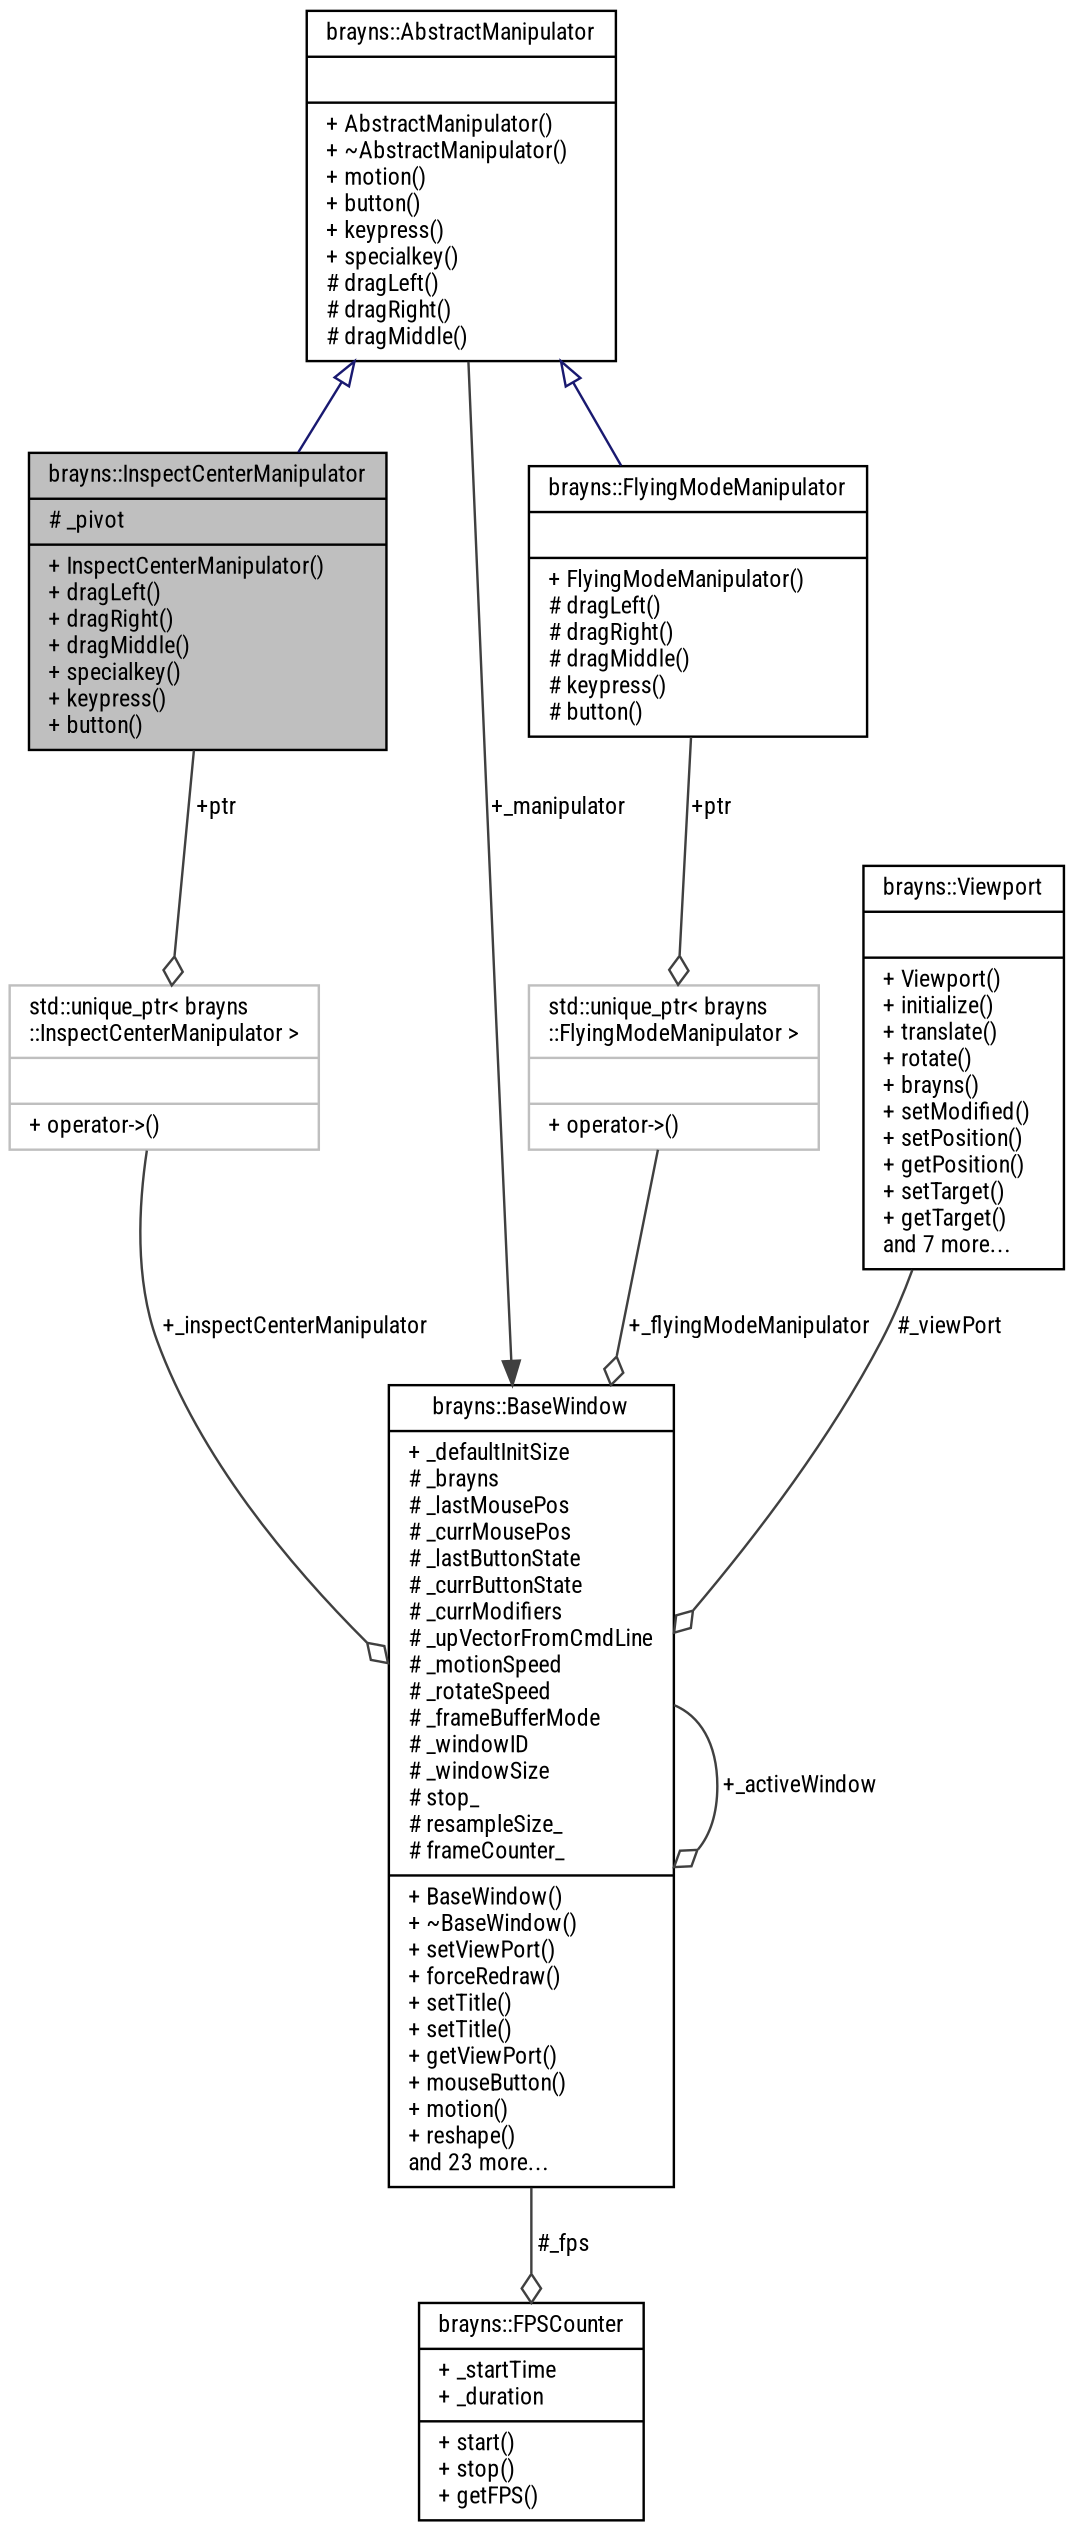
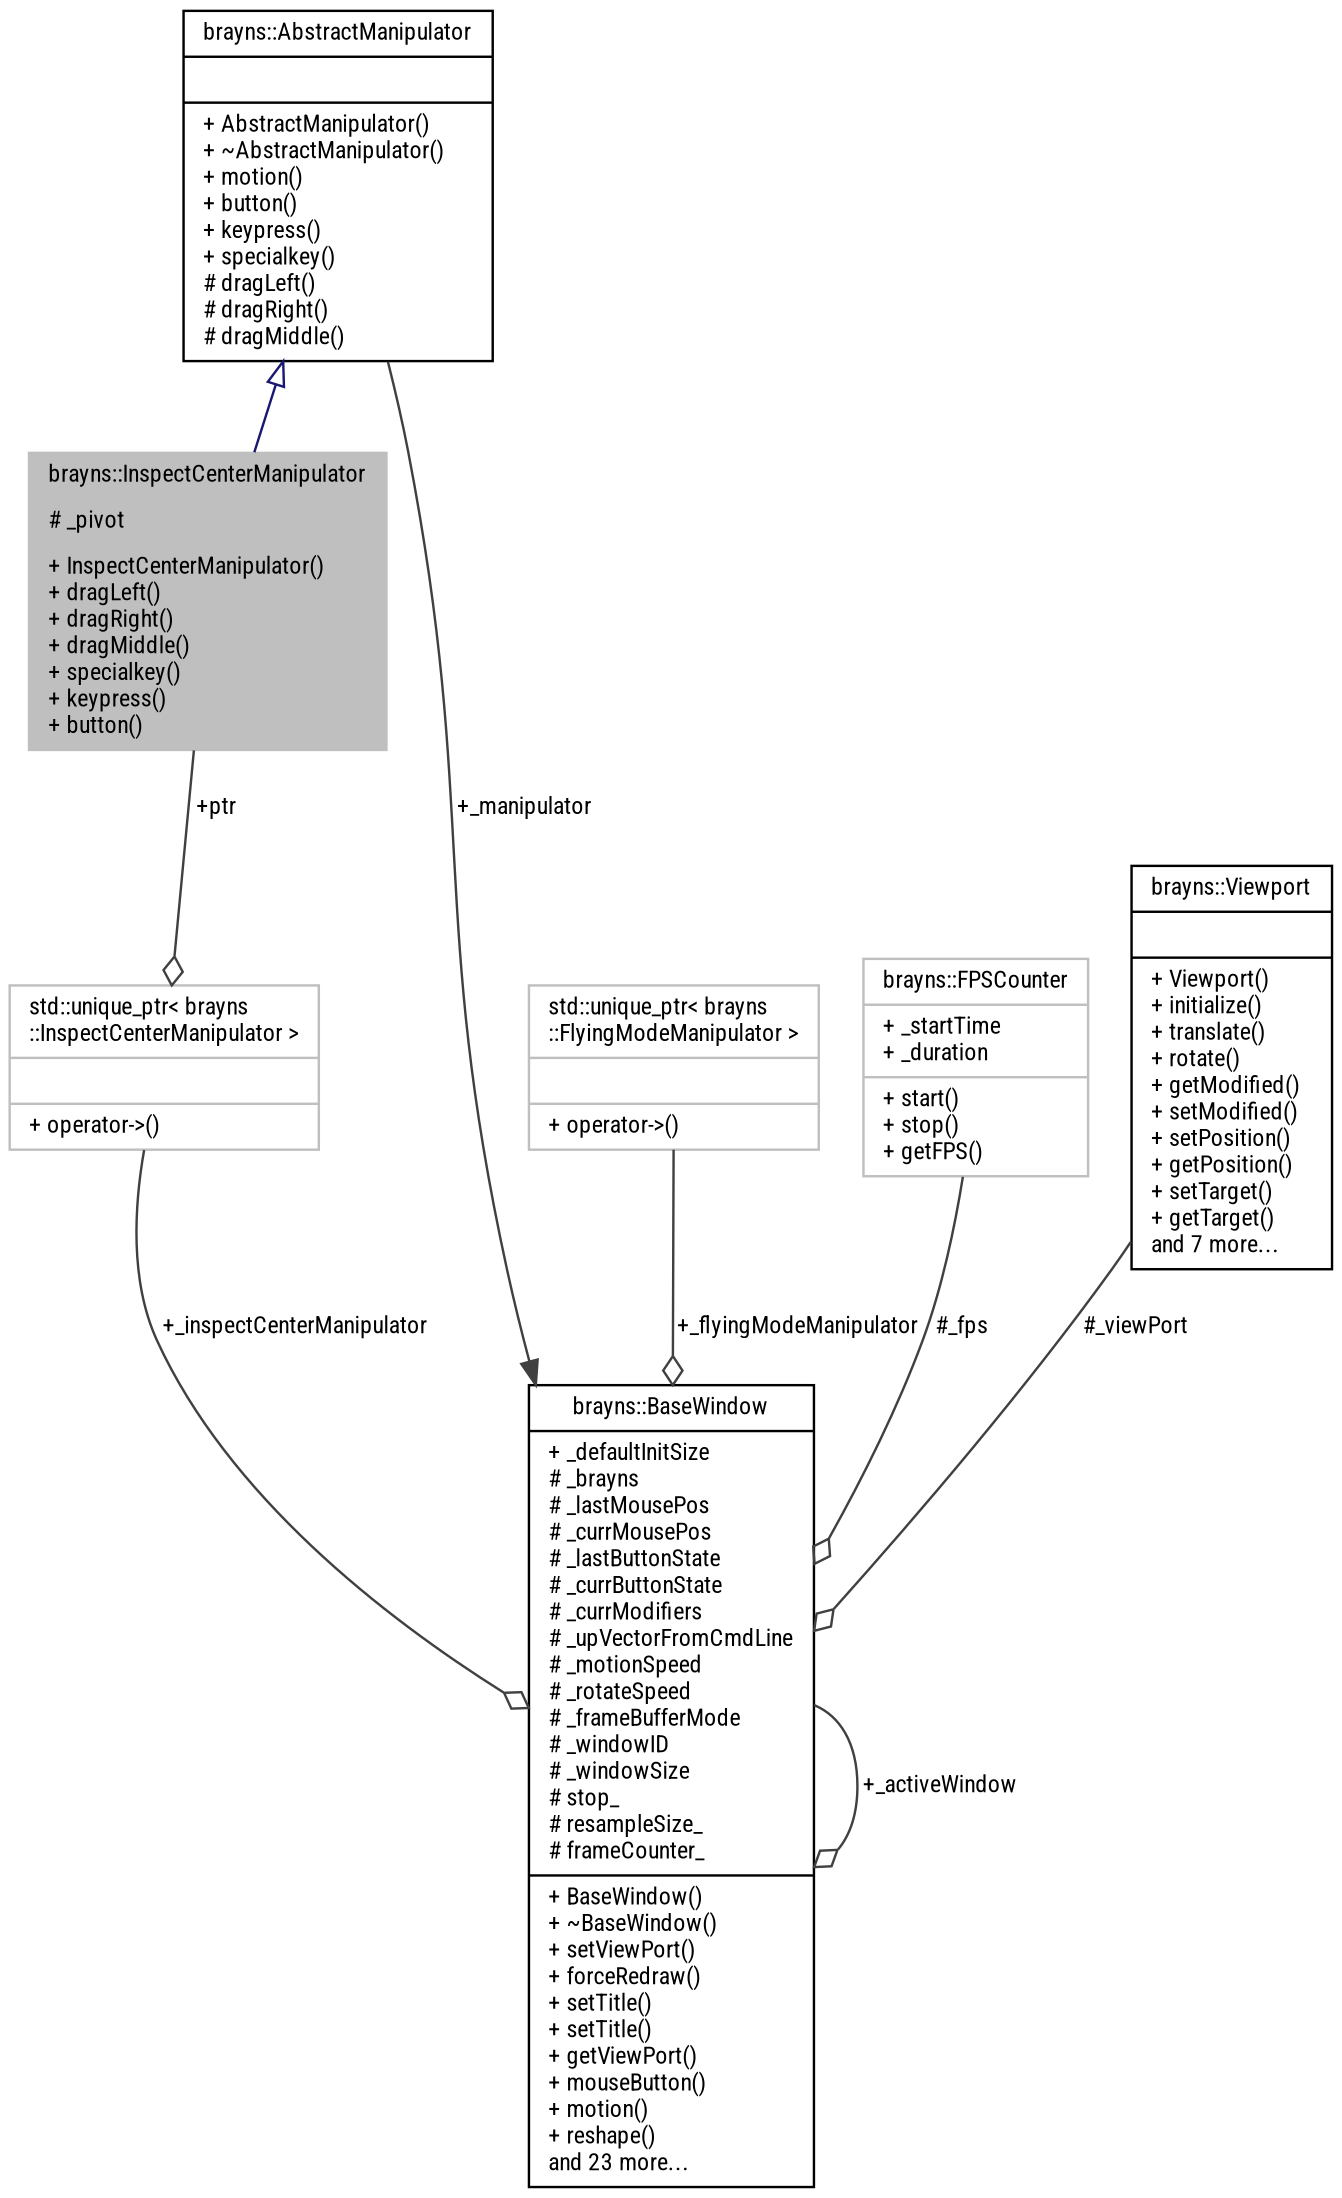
  digraph {
    fontname="Roboto Condensed"
    node [color=black fillcolor=white fontname="Roboto Condensed" fontsize=10 shape=record style=filled]
    edge [arrowhead=odiamond color=grey25 fontname="Roboto Condensed" fontsize=10 labelfontname=Sans labelfontsize=10 style=solid]
-   n1 [fillcolor=grey75 fontcolor=black height=0.2 label="{brayns::InspectCenterManipulator\n|# _pivot\l|+ InspectCenterManipulator()\l+ dragLeft()\l+ dragRight()\l+ dragMiddle()\l+ specialkey()\l+ keypress()\l+ button()\l}" width=0.4]
+   n1 [color=grey75 fillcolor=grey75 fontcolor=black height=0.2 label="{brayns::InspectCenterManipulator\n|# _pivot\l|+ InspectCenterManipulator()\l+ dragLeft()\l+ dragRight()\l+ dragMiddle()\l+ specialkey()\l+ keypress()\l+ button()\l}" width=0.4]
    n2 [color=grey75 height=0.2 label="{std::unique_ptr\< brayns\l::InspectCenterManipulator \>\n||+ operator-\>()\l}" width=0.4]
    n3 [height=0.2 label="{brayns::BaseWindow\n|+ _defaultInitSize\l# _brayns\l# _lastMousePos\l# _currMousePos\l# _lastButtonState\l# _currButtonState\l# _currModifiers\l# _upVectorFromCmdLine\l# _motionSpeed\l# _rotateSpeed\l# _frameBufferMode\l# _windowID\l# _windowSize\l# stop_\l# resampleSize_\l# frameCounter_\l|+ BaseWindow()\l+ ~BaseWindow()\l+ setViewPort()\l+ forceRedraw()\l+ setTitle()\l+ setTitle()\l+ getViewPort()\l+ mouseButton()\l+ motion()\l+ reshape()\land 23 more...\l}" width=0.4]
    n4 [height=0.2 label="{brayns::AbstractManipulator\n||+ AbstractManipulator()\l+ ~AbstractManipulator()\l+ motion()\l+ button()\l+ keypress()\l+ specialkey()\l# dragLeft()\l# dragRight()\l# dragMiddle()\l}" width=0.4]
-   n5 [height=0.2 label="{brayns::FlyingModeManipulator\n||+ FlyingModeManipulator()\l# dragLeft()\l# dragRight()\l# dragMiddle()\l# keypress()\l# button()\l}" width=0.4]
    n6 [color=grey75 height=0.2 label="{std::unique_ptr\< brayns\l::FlyingModeManipulator \>\n||+ operator-\>()\l}" width=0.4]
-   n7 [height=0.2 label="{brayns::FPSCounter\n|+ _startTime\l+ _duration\l|+ start()\l+ stop()\l+ getFPS()\l}" width=0.4]
-   n8 [height=0.2 label="{brayns::Viewport\n||+ Viewport()\l+ initialize()\l+ translate()\l+ rotate()\l+ brayns()\l+ setModified()\l+ setPosition()\l+ getPosition()\l+ setTarget()\l+ getTarget()\land 7 more...\l}" width=0.4]
+   n7 [color=grey75 height=0.2 label="{brayns::FPSCounter\n|+ _startTime\l+ _duration\l|+ start()\l+ stop()\l+ getFPS()\l}" width=0.4]
+   n8 [height=0.2 label="{brayns::Viewport\n||+ Viewport()\l+ initialize()\l+ translate()\l+ rotate()\l+ getModified()\l+ setModified()\l+ setPosition()\l+ getPosition()\l+ setTarget()\l+ getTarget()\land 7 more...\l}" width=0.4]
    n1 -> n2 [label=" +ptr"]
    n2 -> n3 [label=" +_inspectCenterManipulator"]
    n3 -> n3 [label=" +_activeWindow"]
    n4 -> n1 [arrowtail=onormal color=midnightblue dir=back arrowhead=""]
    n4 -> n3 [arrowhead=normal label=" +_manipulator"]
-   n4 -> n5 [arrowtail=onormal color=midnightblue dir=back arrowhead=""]
-   n5 -> n6 [label=" +ptr"]
    n6 -> n3 [label=" +_flyingModeManipulator"]
-   n3 -> n7 [label=" #_fps"]
+   n7 -> n3 [label=" #_fps"]
    n8 -> n3 [label=" #_viewPort"]
  }
